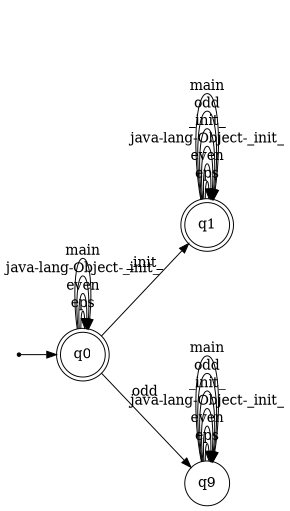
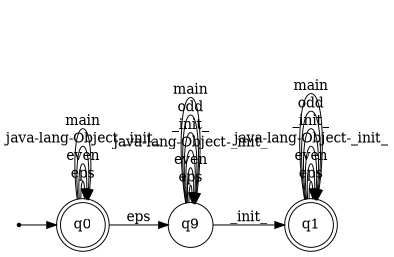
  digraph {
    rankdir=LR
    node [shape=doublecircle]
    q0
    q1
    n3 [label=q9 shape=circle]
    point_q0 [shape=point]
    q0 -> q0 [label=eps]
    q0 -> q0 [label=even]
    q0 -> q0 [label="java-lang-Object-_init_"]
    q0 -> q0 [label=main]
-   q0 -> q1 [label=_init_]
-   q0 -> n3 [label=odd]
+   n3 -> q1 [label=_init_]
+   q0 -> n3 [label=eps]
    q1 -> q1 [label=eps]
    q1 -> q1 [label=even]
    q1 -> q1 [label="java-lang-Object-_init_"]
    q1 -> q1 [label=_init_]
    q1 -> q1 [label=odd]
    q1 -> q1 [label=main]
    n3 -> n3 [label=eps]
    n3 -> n3 [label=even]
    n3 -> n3 [label="java-lang-Object-_init_"]
    n3 -> n3 [label=_init_]
    n3 -> n3 [label=odd]
    n3 -> n3 [label=main]
    point_q0 -> q0
  }
